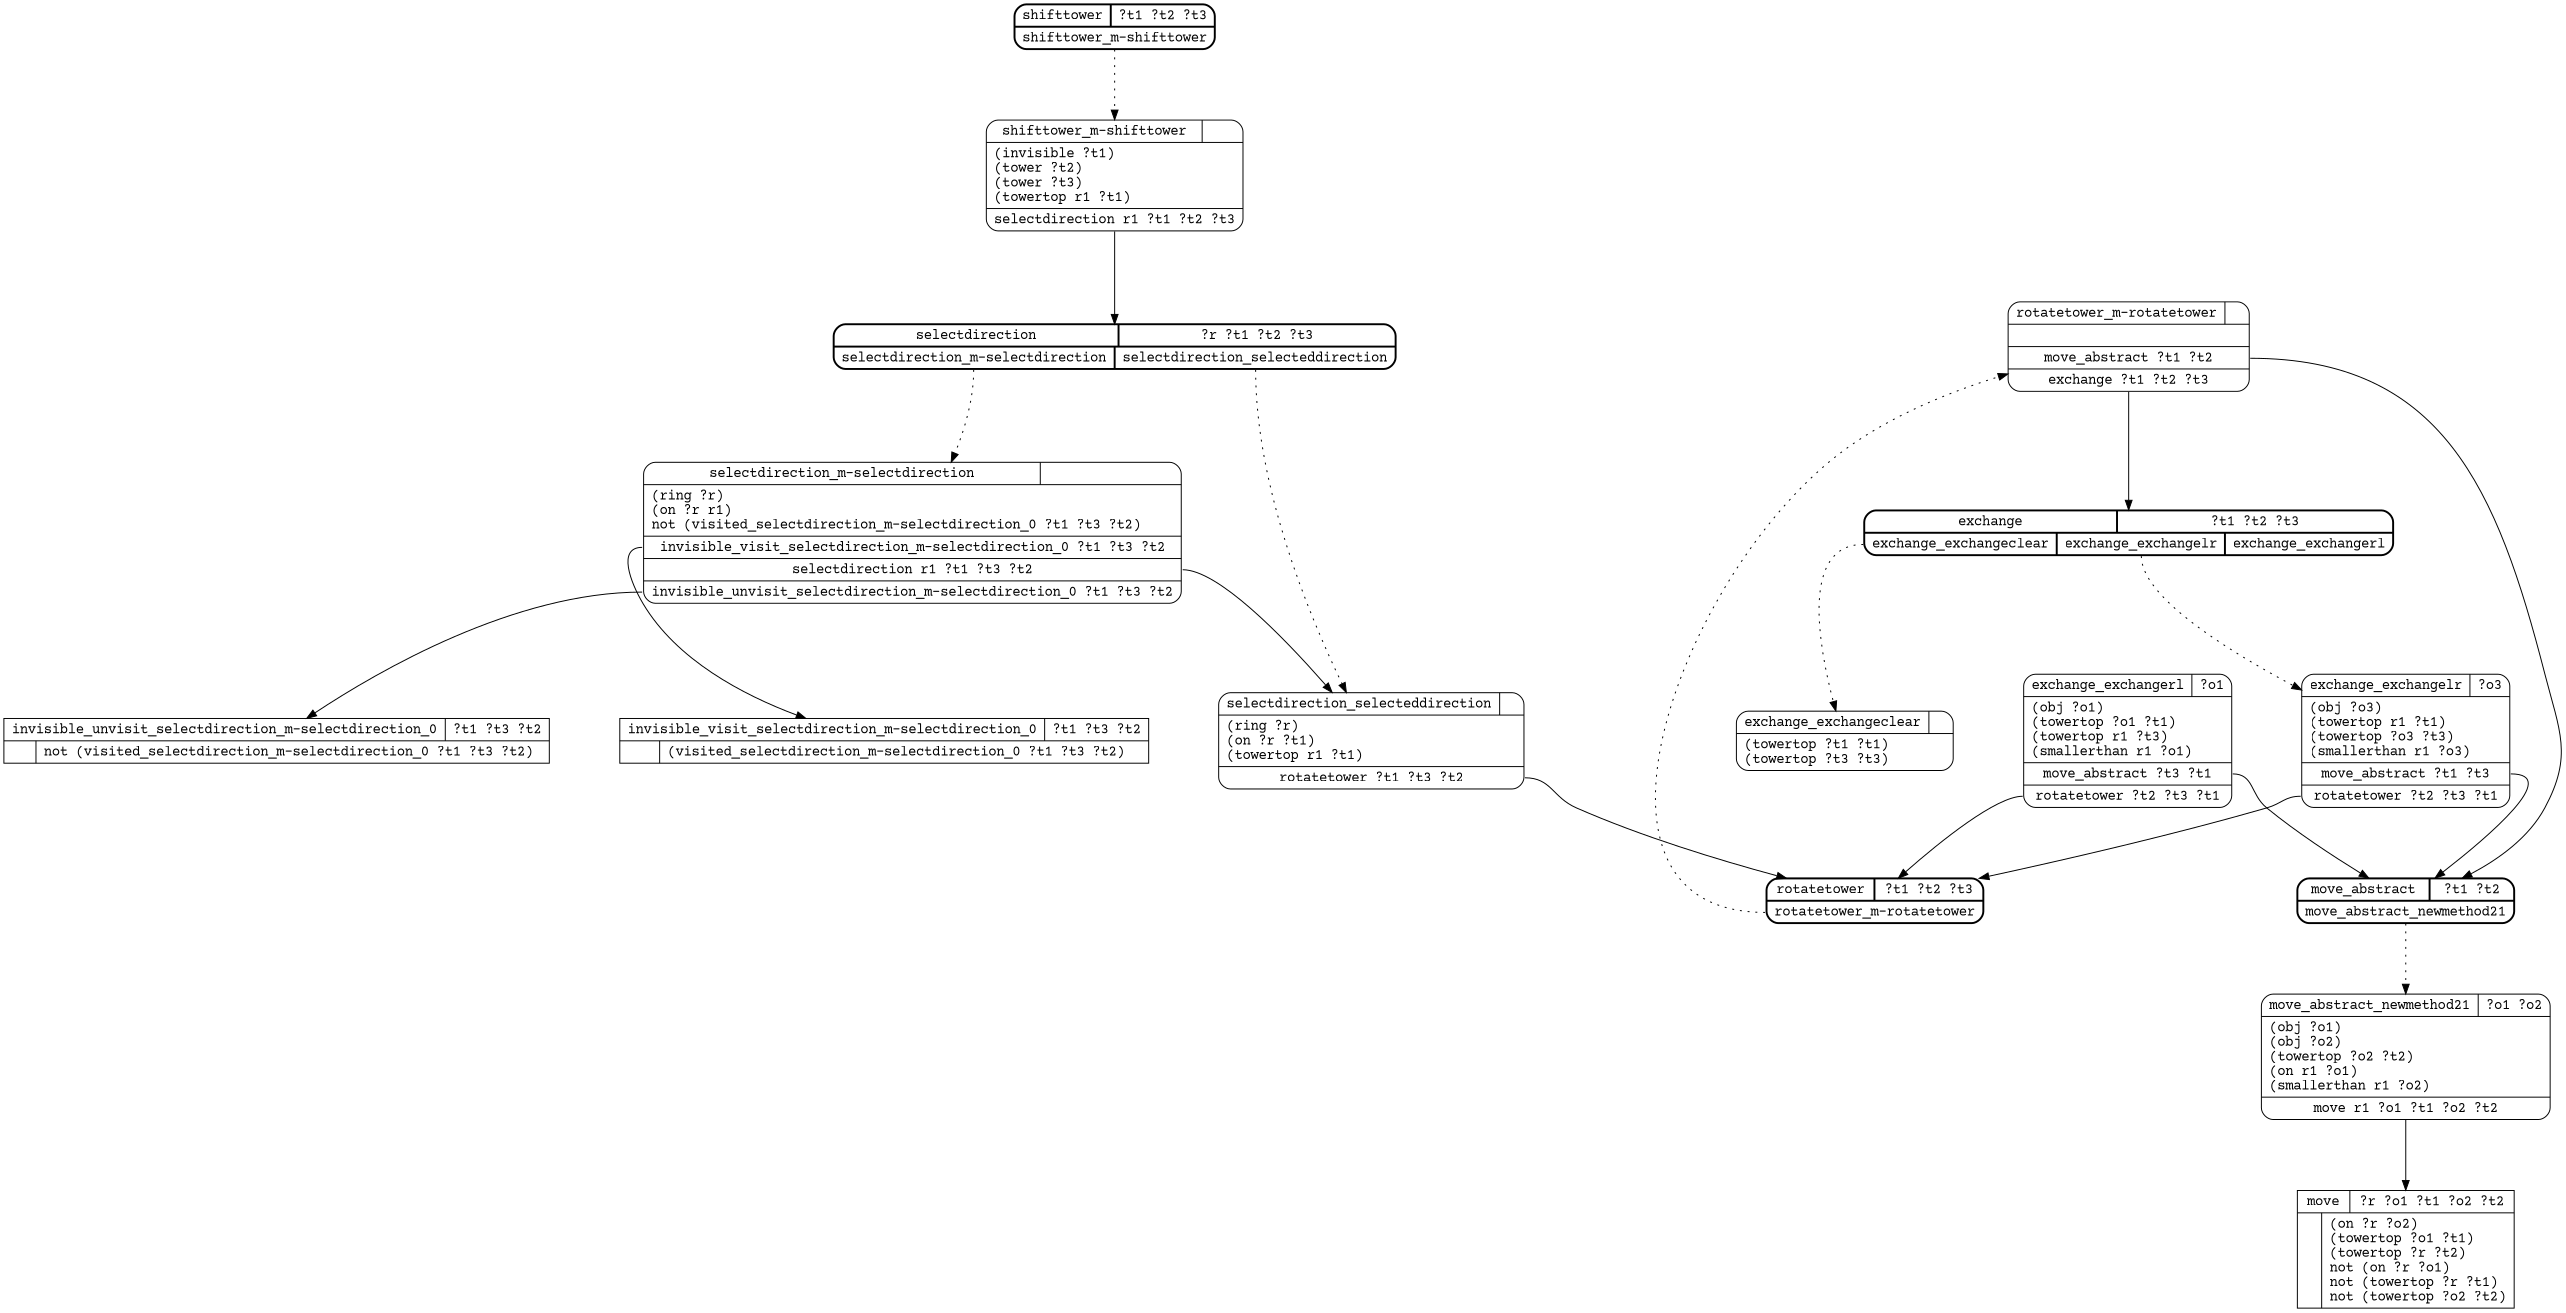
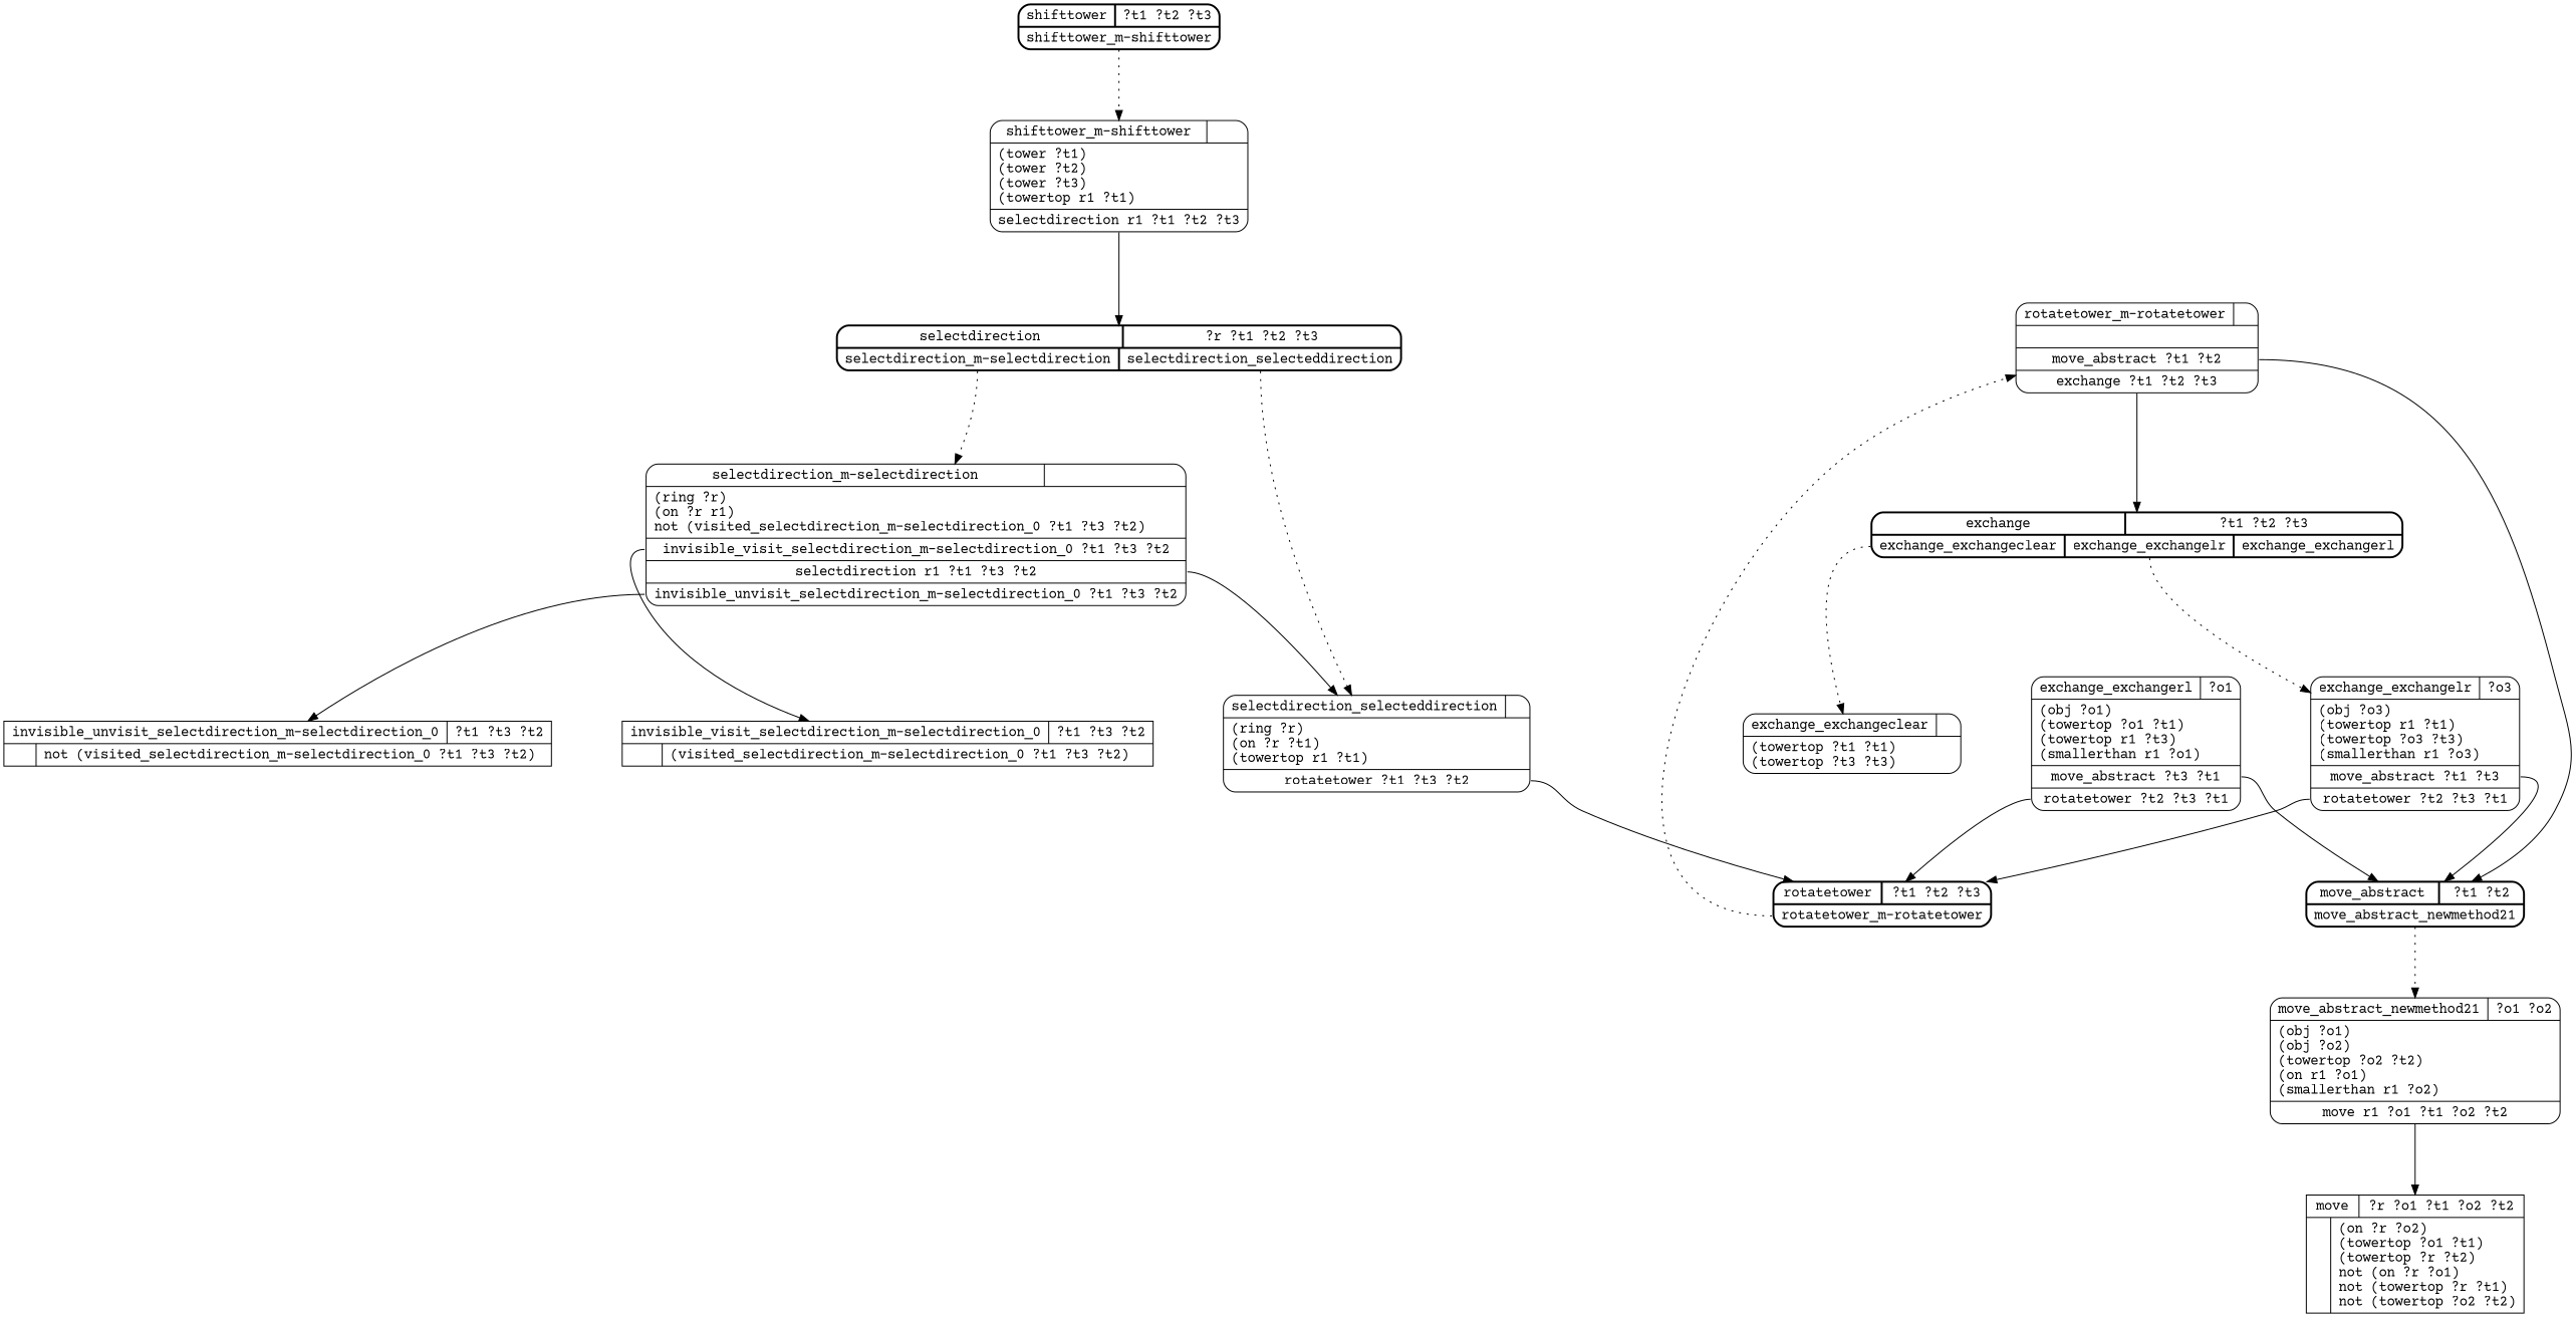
  digraph {
    fontname="Courier Prime"
    nodesep=1
    ranksep=1
    node [fontname="Courier Prime" shape=Mrecord]
    edge [fontname="Courier Prime" tailport=0]
    move [label="{{\N|?r ?o1 ?t1 ?o2 ?t2}|{|(on ?r ?o2)\l(towertop ?o1 ?t1)\l(towertop ?r ?t2)\lnot (on ?r ?o1)\lnot (towertop ?r ?t1)\lnot (towertop ?o2 ?t2)\l}}" shape=record]
    "invisible_visit_selectdirection_m-selectdirection_0" [label="{{\N|?t1 ?t3 ?t2}|{|(visited_selectdirection_m-selectdirection_0 ?t1 ?t3 ?t2)\l}}" shape=record]
    "invisible_unvisit_selectdirection_m-selectdirection_0" [label="{{\N|?t1 ?t3 ?t2}|{|not (visited_selectdirection_m-selectdirection_0 ?t1 ?t3 ?t2)\l}}" shape=record]
    shifttower [label="{{\N|?t1 ?t2 ?t3}|{<0>shifttower_m-shifttower}}" style=bold]
-   "shifttower_m-shifttower" [label="{{\N|}|(invisible ?t1)\l(tower ?t2)\l(tower ?t3)\l(towertop r1 ?t1)\l|<0>selectdirection r1 ?t1 ?t2 ?t3}"]
+   "shifttower_m-shifttower" [label="{{\N|}|(tower ?t1)\l(tower ?t2)\l(tower ?t3)\l(towertop r1 ?t1)\l|<0>selectdirection r1 ?t1 ?t2 ?t3}"]
    selectdirection [label="{{\N|?r ?t1 ?t2 ?t3}|{<0>selectdirection_m-selectdirection|<1>selectdirection_selecteddirection}}" style=bold]
    "selectdirection_m-selectdirection" [label="{{\N|}|(ring ?r)\l(on ?r r1)\lnot (visited_selectdirection_m-selectdirection_0 ?t1 ?t3 ?t2)\l|<0>invisible_visit_selectdirection_m-selectdirection_0 ?t1 ?t3 ?t2|<1>selectdirection r1 ?t1 ?t3 ?t2|<2>invisible_unvisit_selectdirection_m-selectdirection_0 ?t1 ?t3 ?t2}"]
    selectdirection_selecteddirection [label="{{\N|}|(ring ?r)\l(on ?r ?t1)\l(towertop r1 ?t1)\l|<0>rotatetower ?t1 ?t3 ?t2}"]
    rotatetower [label="{{\N|?t1 ?t2 ?t3}|{<0>rotatetower_m-rotatetower}}" style=bold]
    "rotatetower_m-rotatetower" [label="{{\N|}||<0>move_abstract ?t1 ?t2|<1>exchange ?t1 ?t2 ?t3}"]
    move_abstract [label="{{\N|?t1 ?t2}|{<0>move_abstract_newmethod21}}" style=bold]
    exchange [label="{{\N|?t1 ?t2 ?t3}|{<0>exchange_exchangeclear|<1>exchange_exchangelr|<2>exchange_exchangerl}}" style=bold]
    move_abstract_newmethod21 [label="{{\N|?o1 ?o2}|(obj ?o1)\l(obj ?o2)\l(towertop ?o2 ?t2)\l(on r1 ?o1)\l(smallerthan r1 ?o2)\l|<0>move r1 ?o1 ?t1 ?o2 ?t2}"]
    exchange_exchangeclear [label="{{\N|}|(towertop ?t1 ?t1)\l(towertop ?t3 ?t3)\l}"]
    exchange_exchangelr [label="{{\N|?o3}|(obj ?o3)\l(towertop r1 ?t1)\l(towertop ?o3 ?t3)\l(smallerthan r1 ?o3)\l|<0>move_abstract ?t1 ?t3|<1>rotatetower ?t2 ?t3 ?t1}"]
    exchange_exchangerl [label="{{\N|?o1}|(obj ?o1)\l(towertop ?o1 ?t1)\l(towertop r1 ?t3)\l(smallerthan r1 ?o1)\l|<0>move_abstract ?t3 ?t1|<1>rotatetower ?t2 ?t3 ?t1}"]
    shifttower -> "shifttower_m-shifttower" [style=dotted]
    "shifttower_m-shifttower" -> selectdirection
    selectdirection -> "selectdirection_m-selectdirection" [style=dotted]
    selectdirection -> selectdirection_selecteddirection [style=dotted tailport=1]
    "selectdirection_m-selectdirection" -> "invisible_visit_selectdirection_m-selectdirection_0"
    "selectdirection_m-selectdirection" -> "invisible_unvisit_selectdirection_m-selectdirection_0" [tailport=2]
    "selectdirection_m-selectdirection" -> selectdirection_selecteddirection [tailport=1]
    selectdirection_selecteddirection -> rotatetower
    rotatetower -> "rotatetower_m-rotatetower" [style=dotted]
    "rotatetower_m-rotatetower" -> move_abstract
    "rotatetower_m-rotatetower" -> exchange [tailport=1]
    move_abstract -> move_abstract_newmethod21 [style=dotted]
    exchange -> exchange_exchangeclear [style=dotted]
    exchange -> exchange_exchangelr [style=dotted tailport=1]
    move_abstract_newmethod21 -> move
    exchange_exchangelr -> rotatetower [tailport=1]
    exchange_exchangelr -> move_abstract
    exchange_exchangerl -> rotatetower [tailport=1]
    exchange_exchangerl -> move_abstract
  }
